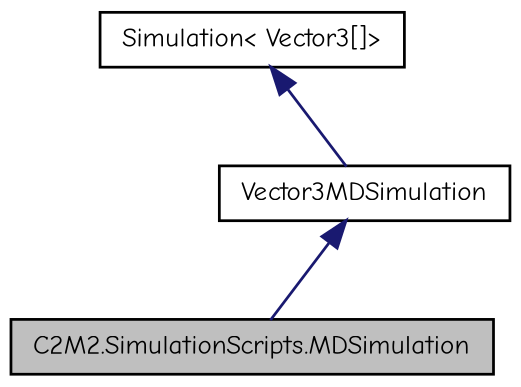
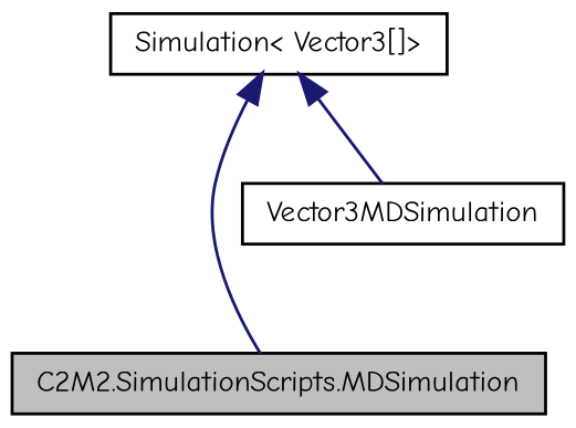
  digraph {
    fontname="Comic Neue"
    node [color=black fillcolor=white fontname="Comic Neue" fontsize=10 shape=record style=filled]
    edge [color=midnightblue dir=back fontname="Comic Neue" fontsize=10 labelfontname=Helvetica labelfontsize=10 style=solid]
    n1 [fillcolor=grey75 fontcolor=black height=0.2 label="C2M2.SimulationScripts.MDSimulation" width=0.4]
    n2 [height=0.2 label=Vector3MDSimulation width=0.4]
    n3 [height=0.2 label="Simulation\< Vector3[]\>" width=0.4]
-   n2 -> n1
+   n3 -> n1
    n3 -> n2
  }
